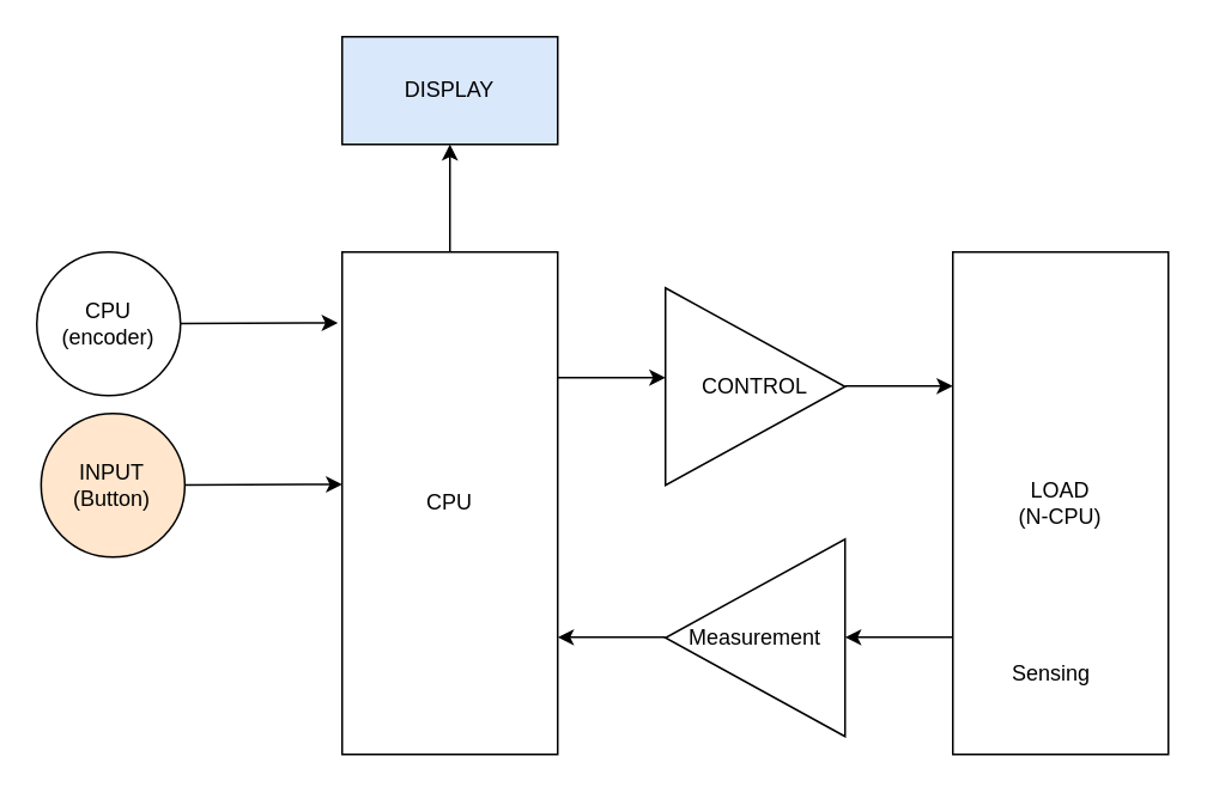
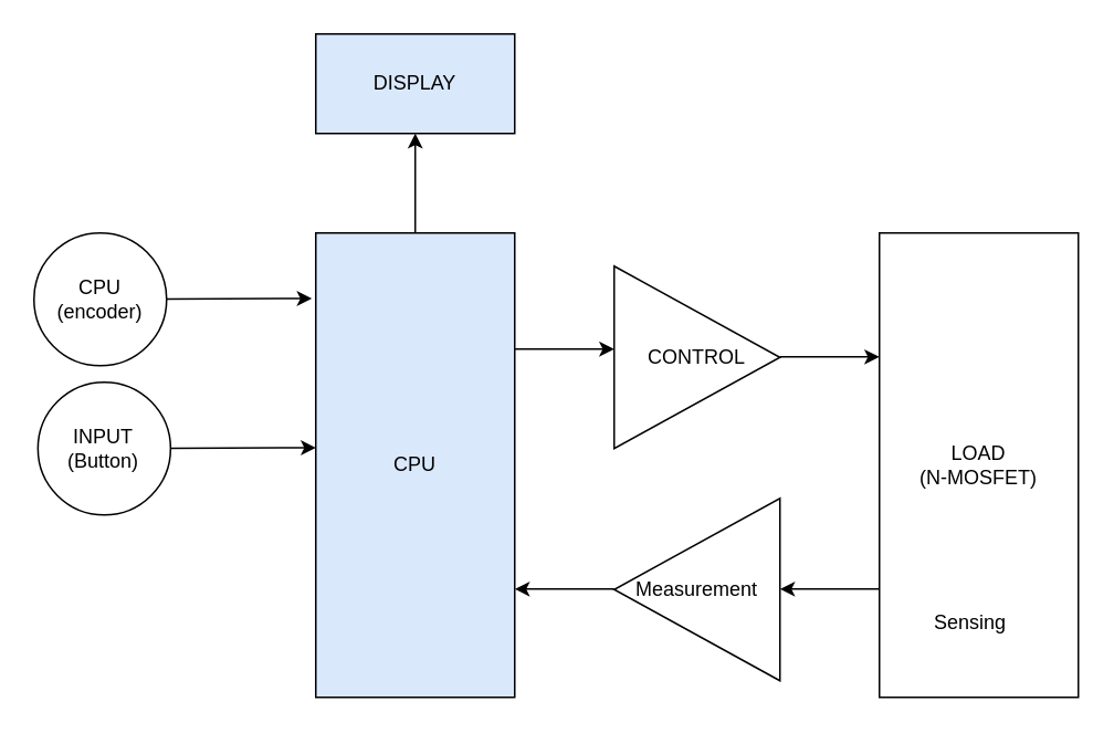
  <mxCell id="0" />
  <mxCell id="1" parent="0" />
- <mxCell id="2" value="LOAD&lt;br&gt;(N-CPU)" style="rounded=0;whiteSpace=wrap;html=1;" vertex="1" parent="1"><mxGeometry x="530" y="140" width="120" height="280" as="geometry" /></mxCell>
+ <mxCell id="2" value="LOAD&lt;br&gt;(N-MOSFET)" style="rounded=0;whiteSpace=wrap;html=1;" vertex="1" parent="1"><mxGeometry x="530" y="140" width="120" height="280" as="geometry" /></mxCell>
  <mxCell id="3" value="CONTROL" style="triangle;whiteSpace=wrap;html=1;" vertex="1" parent="1"><mxGeometry x="370" y="160" width="100" height="110" as="geometry" /></mxCell>
  <mxCell id="4" value="Measurement" style="triangle;whiteSpace=wrap;html=1;direction=west;" vertex="1" parent="1"><mxGeometry x="370" y="300" width="100" height="110" as="geometry" /></mxCell>
- <mxCell id="5" value="CPU" style="rounded=0;whiteSpace=wrap;html=1;" vertex="1" parent="1"><mxGeometry x="190" y="140" width="120" height="280" as="geometry" /></mxCell>
+ <mxCell id="5" value="CPU" style="rounded=0;whiteSpace=wrap;html=1;fillColor=#dae8fc;" vertex="1" parent="1"><mxGeometry x="190" y="140" width="120" height="280" as="geometry" /></mxCell>
  <mxCell id="6" value="" style="endArrow=classic;html=1;exitX=1;exitY=0.25;exitDx=0;exitDy=0;" edge="1" parent="1" source="5"><mxGeometry width="50" height="50" relative="1" as="geometry"><mxPoint x="320" y="260" as="sourcePoint" /><mxPoint x="370" y="210" as="targetPoint" /></mxGeometry></mxCell>
  <mxCell id="7" value="" style="endArrow=classic;html=1;exitX=1;exitY=0.25;exitDx=0;exitDy=0;" edge="1" parent="1"><mxGeometry width="50" height="50" relative="1" as="geometry"><mxPoint x="370" y="354.71" as="sourcePoint" /><mxPoint x="310" y="354.71" as="targetPoint" /></mxGeometry></mxCell>
  <mxCell id="8" value="" style="endArrow=classic;html=1;exitX=1;exitY=0.25;exitDx=0;exitDy=0;" edge="1" parent="1"><mxGeometry width="50" height="50" relative="1" as="geometry"><mxPoint x="470" y="214.71" as="sourcePoint" /><mxPoint x="530" y="214.71" as="targetPoint" /></mxGeometry></mxCell>
  <mxCell id="9" value="" style="endArrow=classic;html=1;exitX=1;exitY=0.25;exitDx=0;exitDy=0;" edge="1" parent="1"><mxGeometry width="50" height="50" relative="1" as="geometry"><mxPoint x="530" y="354.71" as="sourcePoint" /><mxPoint x="470" y="354.71" as="targetPoint" /></mxGeometry></mxCell>
  <mxCell id="10" value="DISPLAY" style="rounded=0;whiteSpace=wrap;html=1;fillColor=#dae8fc;" vertex="1" parent="1"><mxGeometry x="190" y="20" width="120" height="60" as="geometry" /></mxCell>
  <mxCell id="11" value="" style="endArrow=classic;html=1;exitX=0.5;exitY=0;exitDx=0;exitDy=0;" edge="1" parent="1" source="5"><mxGeometry width="50" height="50" relative="1" as="geometry"><mxPoint x="200" y="130" as="sourcePoint" /><mxPoint x="250" y="80" as="targetPoint" /></mxGeometry></mxCell>
  <mxCell id="12" value="CPU&lt;br&gt;(encoder)" style="ellipse;whiteSpace=wrap;html=1;aspect=fixed;" vertex="1" parent="1"><mxGeometry x="20" y="140" width="80" height="80" as="geometry" /></mxCell>
  <mxCell id="13" value="" style="endArrow=classic;html=1;exitX=1;exitY=0.25;exitDx=0;exitDy=0;entryX=-0.02;entryY=0.141;entryDx=0;entryDy=0;entryPerimeter=0;" edge="1" parent="1" target="5"><mxGeometry width="50" height="50" relative="1" as="geometry"><mxPoint x="100" y="179.76" as="sourcePoint" /><mxPoint x="160" y="179.76" as="targetPoint" /></mxGeometry></mxCell>
- <mxCell id="14" value="INPUT&lt;br&gt;(Button)" style="ellipse;whiteSpace=wrap;html=1;aspect=fixed;fillColor=#ffe6cc;" vertex="1" parent="1"><mxGeometry x="22.4" y="230" width="80" height="80" as="geometry" /></mxCell>
+ <mxCell id="14" value="INPUT&lt;br&gt;(Button)" style="ellipse;whiteSpace=wrap;html=1;aspect=fixed;" vertex="1" parent="1"><mxGeometry x="22.4" y="230" width="80" height="80" as="geometry" /></mxCell>
  <mxCell id="15" value="" style="endArrow=classic;html=1;exitX=1;exitY=0.25;exitDx=0;exitDy=0;entryX=-0.02;entryY=0.141;entryDx=0;entryDy=0;entryPerimeter=0;" edge="1" parent="1"><mxGeometry width="50" height="50" relative="1" as="geometry"><mxPoint x="102.4" y="269.76" as="sourcePoint" /><mxPoint x="190" y="269.48" as="targetPoint" /></mxGeometry></mxCell>
  <mxCell id="16" value="Sensing" style="text;html=1;strokeColor=none;fillColor=none;align=center;verticalAlign=middle;whiteSpace=wrap;rounded=0;" vertex="1" parent="1"><mxGeometry x="565" y="365" width="40" height="20" as="geometry" /></mxCell>
